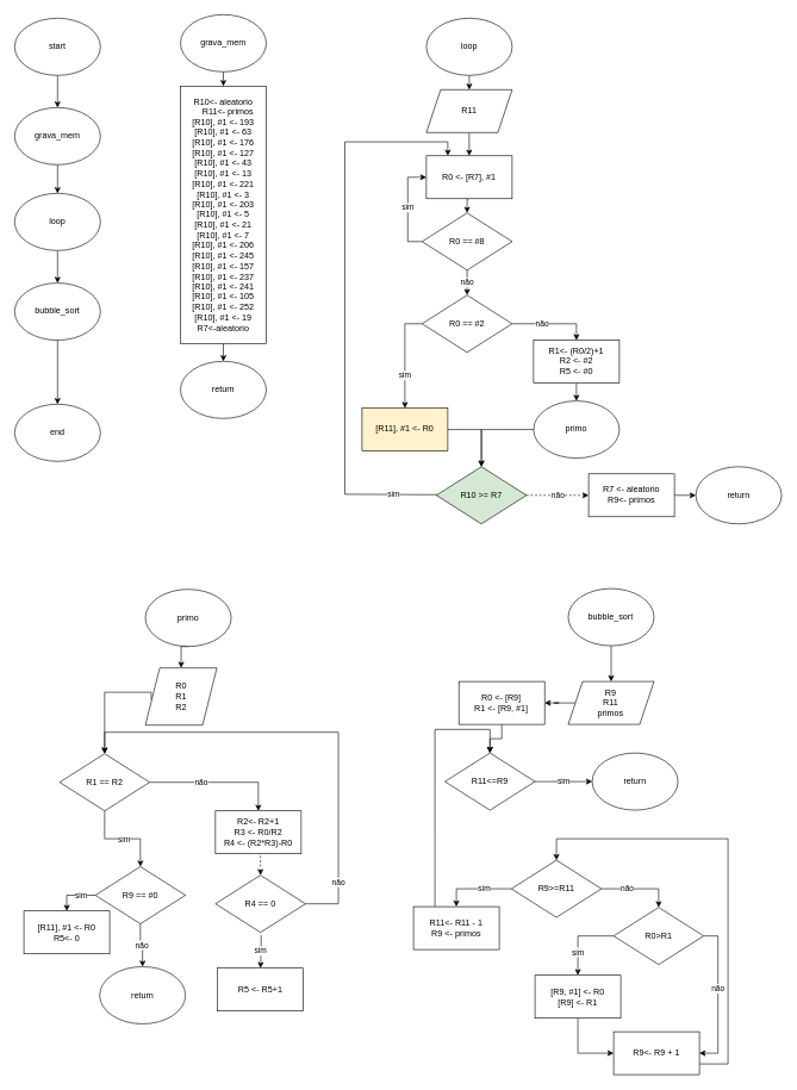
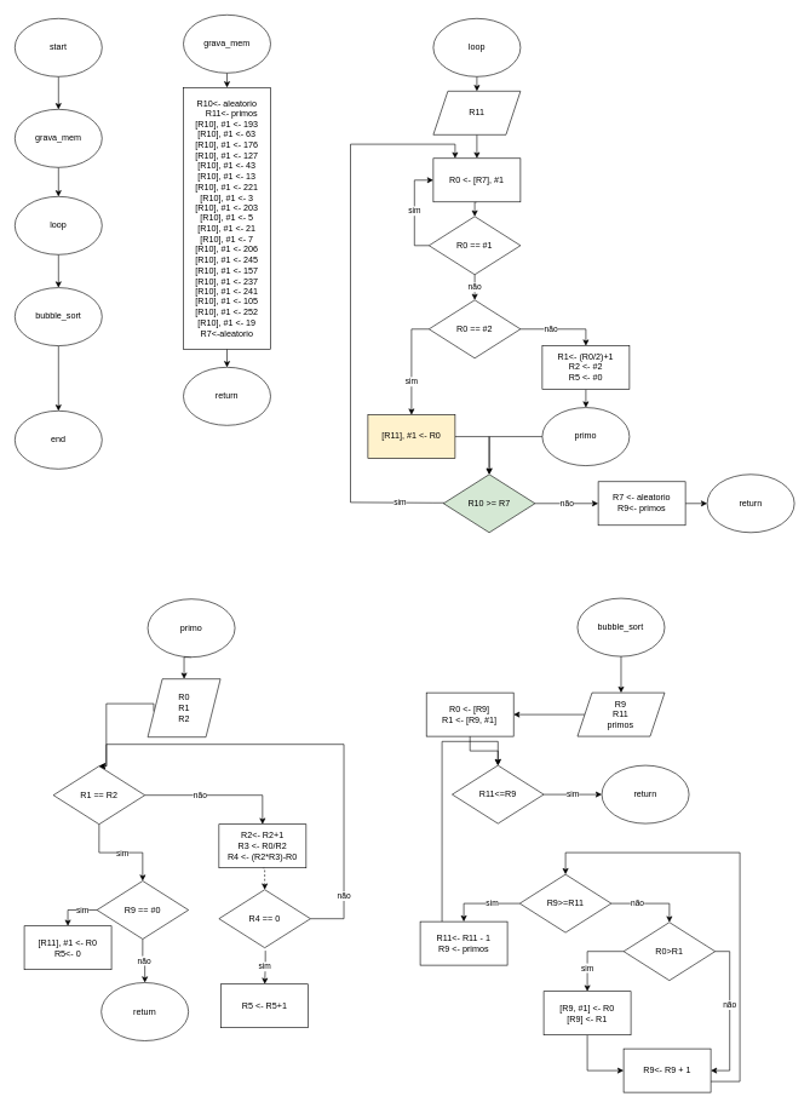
  <mxCell id="0" />
  <mxCell id="1" parent="0" />
  <mxCell id="2" style="edgeStyle=orthogonalEdgeStyle;rounded=0;orthogonalLoop=1;jettySize=auto;html=1;exitX=0.5;exitY=1;exitDx=0;exitDy=0;entryX=0.5;entryY=0;entryDx=0;entryDy=0;" edge="1" parent="1" source="3" target="8"><mxGeometry relative="1" as="geometry" /></mxCell>
  <mxCell id="3" value="grava_mem" style="ellipse;whiteSpace=wrap;html=1;" vertex="1" parent="1"><mxGeometry x="252" y="20" width="120" height="80" as="geometry" /></mxCell>
  <mxCell id="4" value="return" style="ellipse;whiteSpace=wrap;html=1;" vertex="1" parent="1"><mxGeometry x="252" y="505" width="120" height="80" as="geometry" /></mxCell>
  <mxCell id="5" style="edgeStyle=orthogonalEdgeStyle;rounded=0;orthogonalLoop=1;jettySize=auto;html=1;exitX=0.5;exitY=1;exitDx=0;exitDy=0;entryX=0.5;entryY=0;entryDx=0;entryDy=0;" edge="1" parent="1" source="6" target="10"><mxGeometry relative="1" as="geometry" /></mxCell>
  <mxCell id="6" value="loop" style="ellipse;whiteSpace=wrap;html=1;" vertex="1" parent="1"><mxGeometry x="596" y="25" width="120" height="80" as="geometry" /></mxCell>
  <mxCell id="7" style="edgeStyle=orthogonalEdgeStyle;rounded=0;orthogonalLoop=1;jettySize=auto;html=1;exitX=0.5;exitY=1;exitDx=0;exitDy=0;entryX=0.5;entryY=0;entryDx=0;entryDy=0;" edge="1" parent="1" source="8" target="4"><mxGeometry relative="1" as="geometry" /></mxCell>
  <mxCell id="8" value="&lt;div&gt;R10&amp;lt;- aleatorio&lt;/div&gt;&amp;nbsp; &amp;nbsp; R11&amp;lt;- primos&lt;br&gt;[R10], #1 &amp;lt;- 193&lt;br style=&quot;border-color: var(--border-color);&quot;&gt;[R10], #1 &amp;lt;- 63&lt;br style=&quot;border-color: var(--border-color);&quot;&gt;[R10], #1 &amp;lt;- 176&lt;br style=&quot;border-color: var(--border-color);&quot;&gt;[R10], #1 &amp;lt;- 127&lt;br style=&quot;border-color: var(--border-color);&quot;&gt;[R10], #1 &amp;lt;- 43&lt;br style=&quot;border-color: var(--border-color);&quot;&gt;[R10], #1 &amp;lt;- 13&lt;br style=&quot;border-color: var(--border-color);&quot;&gt;[R10], #1 &amp;lt;- 221&lt;br style=&quot;border-color: var(--border-color);&quot;&gt;[R10], #1 &amp;lt;- 3&lt;br style=&quot;border-color: var(--border-color);&quot;&gt;[R10], #1 &amp;lt;- 203&lt;br style=&quot;border-color: var(--border-color);&quot;&gt;[R10], #1 &amp;lt;- 5&lt;br style=&quot;border-color: var(--border-color);&quot;&gt;[R10], #1 &amp;lt;- 21&lt;br style=&quot;border-color: var(--border-color);&quot;&gt;[R10], #1 &amp;lt;- 7&lt;br style=&quot;border-color: var(--border-color);&quot;&gt;[R10], #1 &amp;lt;- 206&lt;br style=&quot;border-color: var(--border-color);&quot;&gt;[R10], #1 &amp;lt;- 245&lt;br style=&quot;border-color: var(--border-color);&quot;&gt;[R10], #1 &amp;lt;- 157&lt;br style=&quot;border-color: var(--border-color);&quot;&gt;[R10], #1 &amp;lt;- 237&lt;br style=&quot;border-color: var(--border-color);&quot;&gt;[R10], #1 &amp;lt;- 241&lt;br style=&quot;border-color: var(--border-color);&quot;&gt;[R10], #1 &amp;lt;- 105&lt;br style=&quot;border-color: var(--border-color);&quot;&gt;[R10], #1 &amp;lt;- 252&lt;br style=&quot;border-color: var(--border-color);&quot;&gt;[R10], #1 &amp;lt;- 19&lt;br style=&quot;border-color: var(--border-color);&quot;&gt;R7&amp;lt;-aleatorio" style="rounded=0;whiteSpace=wrap;html=1;" vertex="1" parent="1"><mxGeometry x="252" y="120" width="120" height="360" as="geometry" /></mxCell>
  <mxCell id="9" style="edgeStyle=orthogonalEdgeStyle;rounded=0;orthogonalLoop=1;jettySize=auto;html=1;exitX=0.5;exitY=1;exitDx=0;exitDy=0;entryX=0.5;entryY=0;entryDx=0;entryDy=0;" edge="1" parent="1" source="10" target="12"><mxGeometry relative="1" as="geometry" /></mxCell>
  <mxCell id="10" value="R11" style="shape=parallelogram;perimeter=parallelogramPerimeter;whiteSpace=wrap;html=1;fixedSize=1;" vertex="1" parent="1"><mxGeometry x="596" y="125" width="120" height="60" as="geometry" /></mxCell>
  <mxCell id="11" style="edgeStyle=orthogonalEdgeStyle;rounded=0;orthogonalLoop=1;jettySize=auto;html=1;exitX=0.5;exitY=1;exitDx=0;exitDy=0;entryX=0.5;entryY=0;entryDx=0;entryDy=0;" edge="1" parent="1" source="12" target="15"><mxGeometry relative="1" as="geometry" /></mxCell>
  <mxCell id="12" value="R0 &amp;lt;- [R7], #1" style="rounded=0;whiteSpace=wrap;html=1;" vertex="1" parent="1"><mxGeometry x="596" y="217.48" width="120" height="60" as="geometry" /></mxCell>
  <mxCell id="13" value="sim" style="edgeStyle=orthogonalEdgeStyle;rounded=0;orthogonalLoop=1;jettySize=auto;html=1;exitX=0;exitY=0.5;exitDx=0;exitDy=0;entryX=0;entryY=0.5;entryDx=0;entryDy=0;" edge="1" parent="1" source="15" target="12"><mxGeometry relative="1" as="geometry" /></mxCell>
  <mxCell id="14" value="não" style="edgeStyle=orthogonalEdgeStyle;rounded=0;orthogonalLoop=1;jettySize=auto;html=1;exitX=0.5;exitY=1;exitDx=0;exitDy=0;entryX=0.5;entryY=0;entryDx=0;entryDy=0;" edge="1" parent="1" source="15" target="18"><mxGeometry relative="1" as="geometry" /></mxCell>
- <mxCell id="15" value="R0 == #8" style="rhombus;whiteSpace=wrap;html=1;" vertex="1" parent="1"><mxGeometry x="590" y="297.48" width="126" height="80" as="geometry" /></mxCell>
+ <mxCell id="15" value="R0 == #1" style="rhombus;whiteSpace=wrap;html=1;" vertex="1" parent="1"><mxGeometry x="590" y="297.48" width="126" height="80" as="geometry" /></mxCell>
  <mxCell id="16" value="sim" style="edgeStyle=orthogonalEdgeStyle;rounded=0;orthogonalLoop=1;jettySize=auto;html=1;exitX=0;exitY=0.5;exitDx=0;exitDy=0;" edge="1" parent="1" source="18" target="20"><mxGeometry x="0.366" relative="1" as="geometry"><mxPoint as="offset" /></mxGeometry></mxCell>
  <mxCell id="17" value="não" style="edgeStyle=orthogonalEdgeStyle;rounded=0;orthogonalLoop=1;jettySize=auto;html=1;exitX=1;exitY=0.5;exitDx=0;exitDy=0;entryX=0.5;entryY=0;entryDx=0;entryDy=0;" edge="1" parent="1" source="18" target="22"><mxGeometry x="-0.253" relative="1" as="geometry"><mxPoint x="816" y="542.48" as="targetPoint" /><mxPoint as="offset" /></mxGeometry></mxCell>
  <mxCell id="18" value="R0 == #2" style="rhombus;whiteSpace=wrap;html=1;" vertex="1" parent="1"><mxGeometry x="590" y="412.48" width="126" height="80" as="geometry" /></mxCell>
  <mxCell id="19" style="edgeStyle=orthogonalEdgeStyle;rounded=0;orthogonalLoop=1;jettySize=auto;html=1;exitX=1;exitY=0.5;exitDx=0;exitDy=0;entryX=0.5;entryY=0;entryDx=0;entryDy=0;" edge="1" parent="1" source="20" target="27"><mxGeometry relative="1" as="geometry" /></mxCell>
  <mxCell id="20" value="[R11], #1 &amp;lt;- R0" style="rounded=0;whiteSpace=wrap;html=1;fillColor=#fff2cc;" vertex="1" parent="1"><mxGeometry x="506" y="570.48" width="120" height="60" as="geometry" /></mxCell>
  <mxCell id="21" style="edgeStyle=orthogonalEdgeStyle;rounded=0;orthogonalLoop=1;jettySize=auto;html=1;exitX=0.5;exitY=1;exitDx=0;exitDy=0;entryX=0.5;entryY=0;entryDx=0;entryDy=0;" edge="1" parent="1" source="22" target="24"><mxGeometry relative="1" as="geometry" /></mxCell>
  <mxCell id="22" value="R1&amp;lt;- (R0/2)+1&lt;br&gt;R2 &amp;lt;- #2&lt;br&gt;R5 &amp;lt;- #0" style="rounded=0;whiteSpace=wrap;html=1;" vertex="1" parent="1"><mxGeometry x="746" y="475.48" width="120" height="60" as="geometry" /></mxCell>
  <mxCell id="23" style="edgeStyle=orthogonalEdgeStyle;rounded=0;orthogonalLoop=1;jettySize=auto;html=1;exitX=0;exitY=0.5;exitDx=0;exitDy=0;entryX=0.5;entryY=0;entryDx=0;entryDy=0;" edge="1" parent="1" source="24" target="27"><mxGeometry relative="1" as="geometry" /></mxCell>
  <mxCell id="24" value="primo" style="ellipse;whiteSpace=wrap;html=1;" vertex="1" parent="1"><mxGeometry x="746" y="560.48" width="120" height="80" as="geometry" /></mxCell>
  <mxCell id="25" value="sim" style="edgeStyle=orthogonalEdgeStyle;rounded=0;orthogonalLoop=1;jettySize=auto;html=1;entryX=0.25;entryY=0;entryDx=0;entryDy=0;exitX=0.009;exitY=0.501;exitDx=0;exitDy=0;exitPerimeter=0;" edge="1" parent="1" target="12"><mxGeometry x="-0.845" relative="1" as="geometry"><mxPoint x="611.134" y="691.56" as="sourcePoint" /><mxPoint x="652" y="218.48" as="targetPoint" /><Array as="points"><mxPoint x="596" y="692" /><mxPoint x="482" y="691" /><mxPoint x="482" y="198" /><mxPoint x="626" y="198" /></Array><mxPoint as="offset" /></mxGeometry></mxCell>
- <mxCell id="26" value="não" style="edgeStyle=orthogonalEdgeStyle;rounded=0;orthogonalLoop=1;jettySize=auto;html=1;exitX=1;exitY=0.5;exitDx=0;exitDy=0;entryX=0;entryY=0.5;entryDx=0;entryDy=0;dashed=1;" edge="1" parent="1" source="27" target="29"><mxGeometry relative="1" as="geometry" /></mxCell>
+ <mxCell id="26" value="não" style="edgeStyle=orthogonalEdgeStyle;rounded=0;orthogonalLoop=1;jettySize=auto;html=1;exitX=1;exitY=0.5;exitDx=0;exitDy=0;entryX=0;entryY=0.5;entryDx=0;entryDy=0;" edge="1" parent="1" source="27" target="29"><mxGeometry relative="1" as="geometry" /></mxCell>
  <mxCell id="27" value="R10 &amp;gt;= R7" style="rhombus;whiteSpace=wrap;html=1;fillColor=#d5e8d4;" vertex="1" parent="1"><mxGeometry x="610" y="652.48" width="126" height="80" as="geometry" /></mxCell>
  <mxCell id="28" style="edgeStyle=orthogonalEdgeStyle;rounded=0;orthogonalLoop=1;jettySize=auto;html=1;exitX=1;exitY=0.5;exitDx=0;exitDy=0;entryX=0;entryY=0.5;entryDx=0;entryDy=0;" edge="1" parent="1" source="29" target="30"><mxGeometry relative="1" as="geometry" /></mxCell>
  <mxCell id="29" value="R7 &amp;lt;- aleatorio&lt;br&gt;R9&amp;lt;- primos" style="rounded=0;whiteSpace=wrap;html=1;" vertex="1" parent="1"><mxGeometry x="823" y="662.48" width="120" height="60" as="geometry" /></mxCell>
  <mxCell id="30" value="return" style="ellipse;whiteSpace=wrap;html=1;" vertex="1" parent="1"><mxGeometry x="973" y="652.48" width="120" height="80" as="geometry" /></mxCell>
  <mxCell id="31" style="edgeStyle=orthogonalEdgeStyle;rounded=0;orthogonalLoop=1;jettySize=auto;html=1;exitX=0.5;exitY=1;exitDx=0;exitDy=0;entryX=0.5;entryY=0;entryDx=0;entryDy=0;" edge="1" parent="1" source="32" target="34"><mxGeometry relative="1" as="geometry" /></mxCell>
  <mxCell id="32" value="start" style="ellipse;whiteSpace=wrap;html=1;" vertex="1" parent="1"><mxGeometry x="20" y="25" width="120" height="80" as="geometry" /></mxCell>
  <mxCell id="33" style="edgeStyle=orthogonalEdgeStyle;rounded=0;orthogonalLoop=1;jettySize=auto;html=1;exitX=0.5;exitY=1;exitDx=0;exitDy=0;entryX=0.5;entryY=0;entryDx=0;entryDy=0;" edge="1" parent="1" source="34" target="36"><mxGeometry relative="1" as="geometry" /></mxCell>
  <mxCell id="34" value="grava_mem" style="ellipse;whiteSpace=wrap;html=1;" vertex="1" parent="1"><mxGeometry x="20" y="150" width="120" height="80" as="geometry" /></mxCell>
  <mxCell id="35" style="edgeStyle=orthogonalEdgeStyle;rounded=0;orthogonalLoop=1;jettySize=auto;html=1;exitX=0.5;exitY=1;exitDx=0;exitDy=0;entryX=0.5;entryY=0;entryDx=0;entryDy=0;" edge="1" parent="1" source="36" target="38"><mxGeometry relative="1" as="geometry" /></mxCell>
  <mxCell id="36" value="loop" style="ellipse;whiteSpace=wrap;html=1;" vertex="1" parent="1"><mxGeometry x="20" y="270" width="120" height="80" as="geometry" /></mxCell>
  <mxCell id="37" style="edgeStyle=orthogonalEdgeStyle;rounded=0;orthogonalLoop=1;jettySize=auto;html=1;exitX=0.5;exitY=1;exitDx=0;exitDy=0;entryX=0.5;entryY=0;entryDx=0;entryDy=0;" edge="1" parent="1" source="38" target="39"><mxGeometry relative="1" as="geometry" /></mxCell>
  <mxCell id="38" value="bubble_sort" style="ellipse;whiteSpace=wrap;html=1;" vertex="1" parent="1"><mxGeometry x="20" y="395.48" width="120" height="80" as="geometry" /></mxCell>
  <mxCell id="39" value="end" style="ellipse;whiteSpace=wrap;html=1;" vertex="1" parent="1"><mxGeometry x="20" y="565" width="120" height="80" as="geometry" /></mxCell>
  <mxCell id="40" style="edgeStyle=orthogonalEdgeStyle;rounded=0;orthogonalLoop=1;jettySize=auto;html=1;exitX=0.5;exitY=1;exitDx=0;exitDy=0;entryX=0.5;entryY=0;entryDx=0;entryDy=0;" edge="1" parent="1" source="41" target="43"><mxGeometry relative="1" as="geometry" /></mxCell>
  <mxCell id="41" value="bubble_sort" style="ellipse;whiteSpace=wrap;html=1;" vertex="1" parent="1"><mxGeometry x="794.47" y="823" width="120" height="80" as="geometry" /></mxCell>
  <mxCell id="42" style="edgeStyle=orthogonalEdgeStyle;rounded=0;orthogonalLoop=1;jettySize=auto;html=1;exitX=0;exitY=0.5;exitDx=0;exitDy=0;entryX=1;entryY=0.5;entryDx=0;entryDy=0;" edge="1" parent="1" source="43" target="60"><mxGeometry relative="1" as="geometry" /></mxCell>
  <mxCell id="43" value="R9&lt;br&gt;R11&lt;br&gt;primos" style="shape=parallelogram;perimeter=parallelogramPerimeter;whiteSpace=wrap;html=1;fixedSize=1;" vertex="1" parent="1"><mxGeometry x="794.47" y="953" width="120" height="60" as="geometry" /></mxCell>
  <mxCell id="44" value="não" style="edgeStyle=orthogonalEdgeStyle;rounded=0;orthogonalLoop=1;jettySize=auto;html=1;exitX=1;exitY=0.5;exitDx=0;exitDy=0;entryX=0.5;entryY=0;entryDx=0;entryDy=0;" edge="1" parent="1" source="46" target="49"><mxGeometry x="-0.329" relative="1" as="geometry"><mxPoint x="957.97" y="1283" as="targetPoint" /><mxPoint as="offset" /></mxGeometry></mxCell>
  <mxCell id="45" value="sim" style="edgeStyle=orthogonalEdgeStyle;rounded=0;orthogonalLoop=1;jettySize=auto;html=1;exitX=0;exitY=0.5;exitDx=0;exitDy=0;entryX=0.5;entryY=0;entryDx=0;entryDy=0;" edge="1" parent="1" source="46" target="55"><mxGeometry x="-0.256" relative="1" as="geometry"><mxPoint x="617.97" y="1303" as="targetPoint" /><mxPoint as="offset" /></mxGeometry></mxCell>
  <mxCell id="46" value="R9&amp;gt;=R11" style="rhombus;whiteSpace=wrap;html=1;" vertex="1" parent="1"><mxGeometry x="714.97" y="1203" width="126" height="80" as="geometry" /></mxCell>
  <mxCell id="47" value="sim" style="edgeStyle=orthogonalEdgeStyle;rounded=0;orthogonalLoop=1;jettySize=auto;html=1;exitX=0;exitY=0.5;exitDx=0;exitDy=0;entryX=0.5;entryY=0;entryDx=0;entryDy=0;" edge="1" parent="1" source="49" target="51"><mxGeometry x="0.385" relative="1" as="geometry"><mxPoint as="offset" /></mxGeometry></mxCell>
  <mxCell id="48" value="não" style="edgeStyle=orthogonalEdgeStyle;rounded=0;orthogonalLoop=1;jettySize=auto;html=1;exitX=1;exitY=0.5;exitDx=0;exitDy=0;entryX=1;entryY=0.5;entryDx=0;entryDy=0;" edge="1" parent="1" source="49" target="53"><mxGeometry x="-0.105" relative="1" as="geometry"><mxPoint as="offset" /></mxGeometry></mxCell>
  <mxCell id="49" value="R0&amp;gt;R1" style="rhombus;whiteSpace=wrap;html=1;" vertex="1" parent="1"><mxGeometry x="857.97" y="1269" width="126" height="80" as="geometry" /></mxCell>
  <mxCell id="50" style="edgeStyle=orthogonalEdgeStyle;rounded=0;orthogonalLoop=1;jettySize=auto;html=1;exitX=0.5;exitY=1;exitDx=0;exitDy=0;entryX=0;entryY=0.5;entryDx=0;entryDy=0;" edge="1" parent="1" source="51" target="53"><mxGeometry relative="1" as="geometry" /></mxCell>
  <mxCell id="51" value="[R9, #1] &amp;lt;- R0&lt;br&gt;[R9] &amp;lt;- R1" style="rounded=0;whiteSpace=wrap;html=1;" vertex="1" parent="1"><mxGeometry x="747.97" y="1364" width="120" height="60" as="geometry" /></mxCell>
  <mxCell id="52" style="edgeStyle=orthogonalEdgeStyle;rounded=0;orthogonalLoop=1;jettySize=auto;html=1;exitX=1;exitY=0.75;exitDx=0;exitDy=0;entryX=0.5;entryY=0;entryDx=0;entryDy=0;" edge="1" parent="1" source="53" target="46"><mxGeometry relative="1" as="geometry"><Array as="points"><mxPoint x="1017.97" y="1488" /><mxPoint x="1017.97" y="1173" /><mxPoint x="777.97" y="1173" /></Array></mxGeometry></mxCell>
  <mxCell id="53" value="R9&amp;lt;- R9 + 1" style="rounded=0;whiteSpace=wrap;html=1;" vertex="1" parent="1"><mxGeometry x="857.97" y="1443" width="120" height="60" as="geometry" /></mxCell>
  <mxCell id="54" style="edgeStyle=orthogonalEdgeStyle;rounded=0;orthogonalLoop=1;jettySize=auto;html=1;exitX=0.25;exitY=0;exitDx=0;exitDy=0;entryX=0.5;entryY=0;entryDx=0;entryDy=0;" edge="1" parent="1" source="55" target="58"><mxGeometry relative="1" as="geometry"><Array as="points"><mxPoint x="608" y="1020" /><mxPoint x="685" y="1020" /></Array></mxGeometry></mxCell>
  <mxCell id="55" value="R11&amp;lt;- R11 - 1&lt;br&gt;R9 &amp;lt;- primos" style="rounded=0;whiteSpace=wrap;html=1;" vertex="1" parent="1"><mxGeometry x="577.97" y="1268" width="120" height="60" as="geometry" /></mxCell>
  <mxCell id="56" value="return" style="ellipse;whiteSpace=wrap;html=1;" vertex="1" parent="1"><mxGeometry x="827.97" y="1053" width="120" height="80" as="geometry" /></mxCell>
  <mxCell id="57" value="sim" style="edgeStyle=orthogonalEdgeStyle;rounded=0;orthogonalLoop=1;jettySize=auto;html=1;exitX=1;exitY=0.5;exitDx=0;exitDy=0;entryX=0;entryY=0.5;entryDx=0;entryDy=0;" edge="1" parent="1" source="58" target="56"><mxGeometry relative="1" as="geometry" /></mxCell>
  <mxCell id="58" value="R11&amp;lt;=R9" style="rhombus;whiteSpace=wrap;html=1;" vertex="1" parent="1"><mxGeometry x="621.97" y="1053" width="126" height="80" as="geometry" /></mxCell>
  <mxCell id="59" style="edgeStyle=orthogonalEdgeStyle;rounded=0;orthogonalLoop=1;jettySize=auto;html=1;exitX=0.5;exitY=1;exitDx=0;exitDy=0;entryX=0.5;entryY=0;entryDx=0;entryDy=0;" edge="1" parent="1" source="60" target="58"><mxGeometry relative="1" as="geometry" /></mxCell>
- <mxCell id="60" value="R0 &amp;lt;- [R9]&lt;br&gt;R1 &amp;lt;- [R9, #1]" style="rounded=0;whiteSpace=wrap;html=1;" vertex="1" parent="1"><mxGeometry x="641.47" y="953" width="120" height="60" as="geometry" /></mxCell>
+ <mxCell id="60" value="R0 &amp;lt;- [R9]&lt;br&gt;R1 &amp;lt;- [R9, #1]" style="rounded=0;whiteSpace=wrap;html=1;" vertex="1" parent="1"><mxGeometry x="586.47" y="953" width="120" height="60" as="geometry" /></mxCell>
  <mxCell id="61" style="edgeStyle=orthogonalEdgeStyle;rounded=0;orthogonalLoop=1;jettySize=auto;html=1;exitX=0.5;exitY=1;exitDx=0;exitDy=0;entryX=0.5;entryY=0;entryDx=0;entryDy=0;" edge="1" parent="1" source="62" target="64"><mxGeometry relative="1" as="geometry" /></mxCell>
  <mxCell id="62" value="primo" style="ellipse;whiteSpace=wrap;html=1;" vertex="1" parent="1"><mxGeometry x="202.94" y="824" width="120" height="80" as="geometry" /></mxCell>
  <mxCell id="63" style="edgeStyle=orthogonalEdgeStyle;rounded=0;orthogonalLoop=1;jettySize=auto;html=1;exitX=0.082;exitY=0.558;exitDx=0;exitDy=0;entryX=0.5;entryY=0;entryDx=0;entryDy=0;exitPerimeter=0;" edge="1" parent="1" source="64" target="67"><mxGeometry relative="1" as="geometry"><Array as="points"><mxPoint x="145.94" y="968" /></Array></mxGeometry></mxCell>
  <mxCell id="64" value="R0&lt;br&gt;R1&lt;br&gt;R2" style="shape=parallelogram;perimeter=parallelogramPerimeter;whiteSpace=wrap;html=1;fixedSize=1;" vertex="1" parent="1"><mxGeometry x="202.94" y="934" width="100" height="80" as="geometry" /></mxCell>
  <mxCell id="65" value="não" style="edgeStyle=orthogonalEdgeStyle;rounded=0;orthogonalLoop=1;jettySize=auto;html=1;exitX=1;exitY=0.5;exitDx=0;exitDy=0;entryX=0.5;entryY=0;entryDx=0;entryDy=0;" edge="1" parent="1" source="67" target="69"><mxGeometry x="-0.25" relative="1" as="geometry"><mxPoint as="offset" /></mxGeometry></mxCell>
  <mxCell id="66" value="sim" style="edgeStyle=orthogonalEdgeStyle;rounded=0;orthogonalLoop=1;jettySize=auto;html=1;exitX=0.5;exitY=1;exitDx=0;exitDy=0;entryX=0.5;entryY=0;entryDx=0;entryDy=0;" edge="1" parent="1" source="67" target="76"><mxGeometry x="0.031" y="-1" relative="1" as="geometry"><mxPoint as="offset" /></mxGeometry></mxCell>
- <mxCell id="67" value="R1 == R2" style="rhombus;whiteSpace=wrap;html=1;" vertex="1" parent="1"><mxGeometry x="82.94" y="1054" width="126" height="80" as="geometry" /></mxCell>
+ <mxCell id="67" value="R1 == R2" style="rhombus;whiteSpace=wrap;html=1;" vertex="1" parent="1"><mxGeometry x="72.94" y="1054" width="126" height="80" as="geometry" /></mxCell>
  <mxCell id="68" style="edgeStyle=orthogonalEdgeStyle;rounded=0;orthogonalLoop=1;jettySize=auto;html=1;exitX=0.5;exitY=1;exitDx=0;exitDy=0;entryX=0.5;entryY=0;entryDx=0;entryDy=0;dashed=1;" edge="1" parent="1" source="69" target="72"><mxGeometry relative="1" as="geometry" /></mxCell>
  <mxCell id="69" value="R2&amp;lt;- R2+1&lt;br&gt;R3 &amp;lt;- R0/R2&lt;br&gt;R4 &amp;lt;- (R2*R3)-R0" style="rounded=0;whiteSpace=wrap;html=1;" vertex="1" parent="1"><mxGeometry x="300.94" y="1134" width="120" height="60" as="geometry" /></mxCell>
  <mxCell id="70" value="sim" style="edgeStyle=orthogonalEdgeStyle;rounded=0;orthogonalLoop=1;jettySize=auto;html=1;exitX=0.507;exitY=1.05;exitDx=0;exitDy=0;entryX=0.5;entryY=0;entryDx=0;entryDy=0;exitPerimeter=0;" edge="1" parent="1" source="72" target="73"><mxGeometry x="-0.035" relative="1" as="geometry"><mxPoint as="offset" /></mxGeometry></mxCell>
  <mxCell id="71" value="não" style="edgeStyle=orthogonalEdgeStyle;rounded=0;orthogonalLoop=1;jettySize=auto;html=1;exitX=1;exitY=0.5;exitDx=0;exitDy=0;entryX=0.5;entryY=0;entryDx=0;entryDy=0;" edge="1" parent="1" source="72" target="67"><mxGeometry x="-0.763" relative="1" as="geometry"><Array as="points"><mxPoint x="472.94" y="1264" /><mxPoint x="472.94" y="1024" /><mxPoint x="145.94" y="1024" /></Array><mxPoint as="offset" /></mxGeometry></mxCell>
  <mxCell id="72" value="R4 == 0" style="rhombus;whiteSpace=wrap;html=1;" vertex="1" parent="1"><mxGeometry x="300.94" y="1224" width="126" height="80" as="geometry" /></mxCell>
  <mxCell id="73" value="R5 &amp;lt;- R5+1" style="rounded=0;whiteSpace=wrap;html=1;" vertex="1" parent="1"><mxGeometry x="303.94" y="1354" width="120" height="60" as="geometry" /></mxCell>
  <mxCell id="74" value="sim" style="edgeStyle=orthogonalEdgeStyle;rounded=0;orthogonalLoop=1;jettySize=auto;html=1;exitX=0;exitY=0.5;exitDx=0;exitDy=0;entryX=0.5;entryY=0;entryDx=0;entryDy=0;" edge="1" parent="1" source="76" target="77"><mxGeometry x="-0.355" relative="1" as="geometry"><mxPoint as="offset" /></mxGeometry></mxCell>
  <mxCell id="75" value="não" style="edgeStyle=orthogonalEdgeStyle;rounded=0;orthogonalLoop=1;jettySize=auto;html=1;exitX=0.5;exitY=1;exitDx=0;exitDy=0;entryX=0.5;entryY=0;entryDx=0;entryDy=0;" edge="1" parent="1" source="76" target="78"><mxGeometry relative="1" as="geometry" /></mxCell>
  <mxCell id="76" value="R9 == #0" style="rhombus;whiteSpace=wrap;html=1;" vertex="1" parent="1"><mxGeometry x="132.94" y="1212" width="126" height="80" as="geometry" /></mxCell>
  <mxCell id="77" value="[R11], #1 &amp;lt;- R0&lt;br&gt;R5&amp;lt;- 0" style="rounded=0;whiteSpace=wrap;html=1;" vertex="1" parent="1"><mxGeometry x="32.94" y="1274" width="120" height="60" as="geometry" /></mxCell>
  <mxCell id="78" value="return" style="ellipse;whiteSpace=wrap;html=1;" vertex="1" parent="1"><mxGeometry x="138.94" y="1352" width="120" height="80" as="geometry" /></mxCell>
